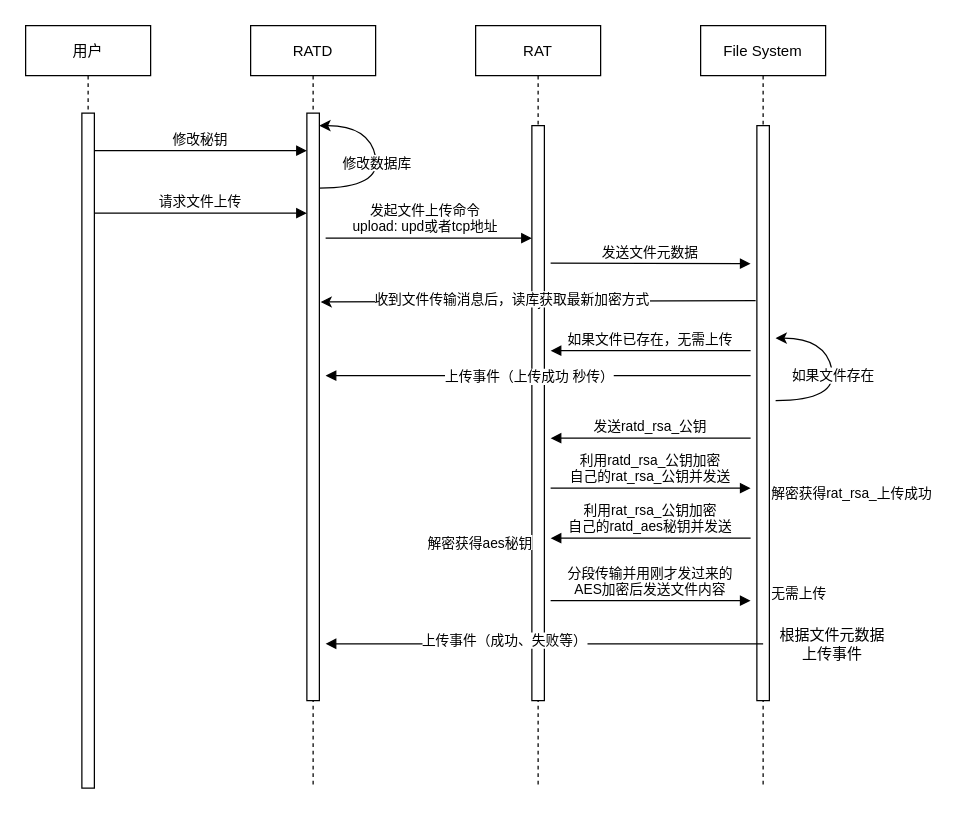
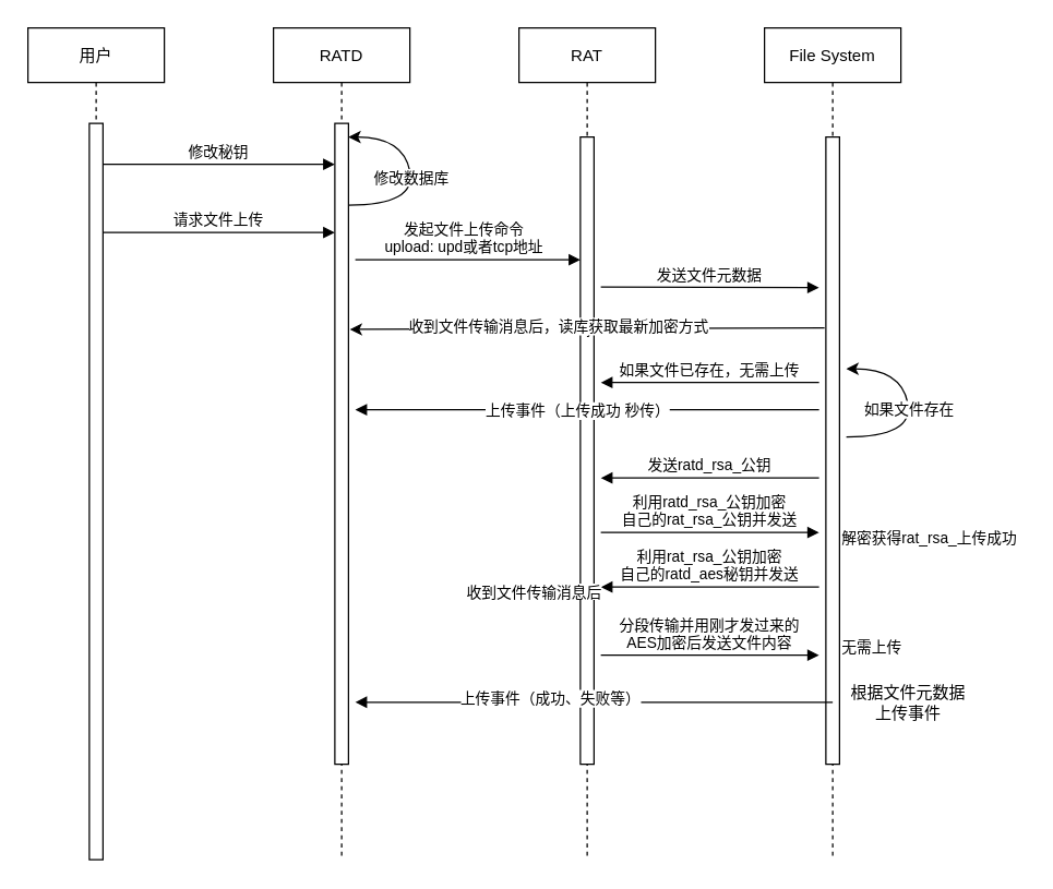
  <mxCell id="0" />
  <mxCell id="1" parent="0" />
  <mxCell id="2" value="RATD" style="shape=umlLifeline;perimeter=lifelinePerimeter;container=1;collapsible=0;recursiveResize=0;rounded=0;shadow=0;strokeWidth=1;" parent="1" vertex="1"><mxGeometry x="200" y="20" width="100" height="610" as="geometry" /></mxCell>
  <mxCell id="3" value="" style="points=[];perimeter=orthogonalPerimeter;rounded=0;shadow=0;strokeWidth=1;" parent="2" vertex="1"><mxGeometry x="45" y="70" width="10" height="470" as="geometry" /></mxCell>
  <mxCell id="4" value="File System" style="shape=umlLifeline;perimeter=lifelinePerimeter;container=1;collapsible=0;recursiveResize=0;rounded=0;shadow=0;strokeWidth=1;" parent="1" vertex="1"><mxGeometry x="560" y="20" width="100" height="610" as="geometry" /></mxCell>
  <mxCell id="5" value="" style="points=[];perimeter=orthogonalPerimeter;rounded=0;shadow=0;strokeWidth=1;" parent="4" vertex="1"><mxGeometry x="45" y="80" width="10" height="460" as="geometry" /></mxCell>
  <mxCell id="6" value="用户" style="shape=umlLifeline;perimeter=lifelinePerimeter;container=1;collapsible=0;recursiveResize=0;rounded=0;shadow=0;strokeWidth=1;" parent="1" vertex="1"><mxGeometry x="20" y="20" width="100" height="610" as="geometry" /></mxCell>
  <mxCell id="7" value="" style="points=[];perimeter=orthogonalPerimeter;rounded=0;shadow=0;strokeWidth=1;" parent="6" vertex="1"><mxGeometry x="45" y="70" width="10" height="540" as="geometry" /></mxCell>
  <mxCell id="8" value="修改秘钥" style="verticalAlign=bottom;endArrow=block;entryX=0;entryY=0;shadow=0;strokeWidth=1;" parent="1" edge="1"><mxGeometry relative="1" as="geometry"><mxPoint x="75" y="120" as="sourcePoint" /><mxPoint x="245" y="120" as="targetPoint" /></mxGeometry></mxCell>
  <mxCell id="9" value="修改数据库" style="curved=1;endArrow=classic;html=1;" parent="1" edge="1"><mxGeometry width="50" height="50" relative="1" as="geometry"><mxPoint x="255" y="150" as="sourcePoint" /><mxPoint x="255" y="100" as="targetPoint" /><Array as="points"><mxPoint x="305" y="150" /><mxPoint x="295" y="100" /><mxPoint x="255" y="100" /></Array></mxGeometry></mxCell>
  <mxCell id="10" value="RAT" style="shape=umlLifeline;perimeter=lifelinePerimeter;container=1;collapsible=0;recursiveResize=0;rounded=0;shadow=0;strokeWidth=1;" parent="1" vertex="1"><mxGeometry x="380" y="20" width="100" height="610" as="geometry" /></mxCell>
  <mxCell id="11" value="" style="points=[];perimeter=orthogonalPerimeter;rounded=0;shadow=0;strokeWidth=1;" parent="10" vertex="1"><mxGeometry x="45" y="80" width="10" height="460" as="geometry" /></mxCell>
  <mxCell id="12" value="请求文件上传" style="verticalAlign=bottom;endArrow=block;entryX=0;entryY=0;shadow=0;strokeWidth=1;" parent="1" edge="1"><mxGeometry relative="1" as="geometry"><mxPoint x="75" y="170" as="sourcePoint" /><mxPoint x="245" y="170" as="targetPoint" /></mxGeometry></mxCell>
  <mxCell id="13" value="发起文件上传命令&#10;upload: upd或者tcp地址" style="verticalAlign=bottom;endArrow=block;shadow=0;strokeWidth=1;" parent="1" edge="1"><mxGeometry x="-0.03" relative="1" as="geometry"><mxPoint x="260" y="190" as="sourcePoint" /><mxPoint x="425" y="190" as="targetPoint" /><Array as="points"><mxPoint x="330" y="190" /></Array><mxPoint as="offset" /></mxGeometry></mxCell>
  <mxCell id="14" value="发送文件元数据" style="verticalAlign=bottom;endArrow=block;shadow=0;strokeWidth=1;" parent="1" edge="1"><mxGeometry relative="1" as="geometry"><mxPoint x="440" y="210" as="sourcePoint" /><mxPoint x="600" y="210.5" as="targetPoint" /></mxGeometry></mxCell>
  <mxCell id="15" value="如果文件存在" style="curved=1;endArrow=classic;html=1;" parent="1" edge="1"><mxGeometry width="50" height="50" relative="1" as="geometry"><mxPoint x="620" y="320" as="sourcePoint" /><mxPoint x="620" y="270" as="targetPoint" /><Array as="points"><mxPoint x="670" y="320" /><mxPoint x="660" y="270" /><mxPoint x="620" y="270" /></Array></mxGeometry></mxCell>
  <mxCell id="16" value="如果文件已存在，无需上传" style="verticalAlign=bottom;endArrow=block;entryX=1;entryY=0.474;shadow=0;strokeWidth=1;entryDx=0;entryDy=0;entryPerimeter=0;" parent="1" edge="1"><mxGeometry relative="1" as="geometry"><mxPoint x="600" y="280" as="sourcePoint" /><mxPoint x="440" y="280.06" as="targetPoint" /><Array as="points"><mxPoint x="530" y="280" /></Array></mxGeometry></mxCell>
  <mxCell id="17" value="分段传输并用刚才发过来的&#10;AES加密后发送文件内容" style="verticalAlign=bottom;endArrow=block;entryX=0;entryY=0;shadow=0;strokeWidth=1;" parent="1" edge="1"><mxGeometry relative="1" as="geometry"><mxPoint x="440" y="480" as="sourcePoint" /><mxPoint x="600" y="480" as="targetPoint" /></mxGeometry></mxCell>
  <mxCell id="18" value="根据文件元数据&lt;br&gt;上传事件" style="text;html=1;align=center;verticalAlign=middle;resizable=0;points=[];autosize=1;strokeColor=none;" parent="1" vertex="1"><mxGeometry x="610" y="500" width="110" height="30" as="geometry" /></mxCell>
  <mxCell id="19" value="" style="verticalAlign=bottom;endArrow=block;shadow=0;strokeWidth=1;" parent="1" edge="1"><mxGeometry relative="1" as="geometry"><mxPoint x="610" y="514.5" as="sourcePoint" /><mxPoint x="260" y="514.5" as="targetPoint" /><Array as="points"><mxPoint x="530" y="514.5" /></Array></mxGeometry></mxCell>
  <mxCell id="20" value="上传事件（成功、失败等）" style="edgeLabel;html=1;align=center;verticalAlign=middle;resizable=0;points=[];" parent="19" vertex="1" connectable="0"><mxGeometry x="0.189" y="-3" relative="1" as="geometry"><mxPoint as="offset" /></mxGeometry></mxCell>
  <mxCell id="21" value="lj" style="endArrow=classic;html=1;exitX=-0.2;exitY=0.153;exitDx=0;exitDy=0;exitPerimeter=0;entryX=1;entryY=0.173;entryDx=0;entryDy=0;entryPerimeter=0;" parent="1" edge="1"><mxGeometry width="50" height="50" relative="1" as="geometry"><mxPoint x="604" y="240" as="sourcePoint" /><mxPoint x="256" y="241.06" as="targetPoint" /></mxGeometry></mxCell>
  <mxCell id="22" value="收到文件传输消息后，读库获取最新加密方式" style="edgeLabel;html=1;align=center;verticalAlign=middle;resizable=0;points=[];" parent="21" vertex="1" connectable="0"><mxGeometry x="0.122" y="-2" relative="1" as="geometry"><mxPoint as="offset" /></mxGeometry></mxCell>
  <mxCell id="23" value="" style="verticalAlign=bottom;endArrow=block;shadow=0;strokeWidth=1;" parent="1" edge="1"><mxGeometry relative="1" as="geometry"><mxPoint x="600" y="300" as="sourcePoint" /><mxPoint x="260" y="300" as="targetPoint" /><Array as="points"><mxPoint x="520" y="300" /></Array></mxGeometry></mxCell>
  <mxCell id="24" value="上传事件（上传成功 秒传）" style="edgeLabel;html=1;align=center;verticalAlign=middle;resizable=0;points=[];" parent="23" vertex="1" connectable="0"><mxGeometry x="0.046" relative="1" as="geometry"><mxPoint as="offset" /></mxGeometry></mxCell>
  <mxCell id="25" value="发送ratd_rsa_公钥" style="verticalAlign=bottom;endArrow=block;entryX=1;entryY=0.474;shadow=0;strokeWidth=1;entryDx=0;entryDy=0;entryPerimeter=0;" parent="1" edge="1"><mxGeometry relative="1" as="geometry"><mxPoint x="600" y="350" as="sourcePoint" /><mxPoint x="440" y="350.06" as="targetPoint" /><Array as="points" /></mxGeometry></mxCell>
  <mxCell id="26" value="&lt;span style=&quot;color: rgb(0 , 0 , 0) ; font-family: &amp;#34;helvetica&amp;#34; ; font-size: 11px ; font-style: normal ; font-weight: 400 ; letter-spacing: normal ; text-align: center ; text-indent: 0px ; text-transform: none ; word-spacing: 0px ; background-color: rgb(255 , 255 , 255) ; display: inline ; float: none&quot;&gt;解密获得rat_rsa_上传成功&lt;/span&gt;" style="text;whiteSpace=wrap;html=1;" parent="1" vertex="1"><mxGeometry x="615" y="380" width="135" height="30" as="geometry" /></mxCell>
  <mxCell id="27" value="利用ratd_rsa_公钥加密&#10;自己的rat_rsa_公钥并发送" style="verticalAlign=bottom;endArrow=block;entryX=0;entryY=0;shadow=0;strokeWidth=1;" edge="1" parent="1"><mxGeometry relative="1" as="geometry"><mxPoint x="440" y="390" as="sourcePoint" /><mxPoint x="600" y="390" as="targetPoint" /></mxGeometry></mxCell>
  <mxCell id="28" value="利用rat_rsa_公钥加密&#10;自己的ratd_aes秘钥并发送" style="verticalAlign=bottom;endArrow=block;entryX=1;entryY=0.474;shadow=0;strokeWidth=1;entryDx=0;entryDy=0;entryPerimeter=0;" edge="1" parent="1"><mxGeometry relative="1" as="geometry"><mxPoint x="600" y="430" as="sourcePoint" /><mxPoint x="440" y="430.06" as="targetPoint" /><Array as="points" /></mxGeometry></mxCell>
- <mxCell id="29" value="&lt;span style=&quot;color: rgb(0 , 0 , 0) ; font-family: &amp;#34;helvetica&amp;#34; ; font-size: 11px ; font-style: normal ; font-weight: 400 ; letter-spacing: normal ; text-align: center ; text-indent: 0px ; text-transform: none ; word-spacing: 0px ; background-color: rgb(255 , 255 , 255) ; display: inline ; float: none&quot;&gt;解密获得aes秘钥&lt;/span&gt;" style="text;whiteSpace=wrap;html=1;" vertex="1" parent="1"><mxGeometry x="340" y="420" width="135" height="30" as="geometry" /></mxCell>
+ <mxCell id="29" value="&lt;span style=&quot;color: rgb(0 , 0 , 0) ; font-family: &amp;#34;helvetica&amp;#34; ; font-size: 11px ; font-style: normal ; font-weight: 400 ; letter-spacing: normal ; text-align: center ; text-indent: 0px ; text-transform: none ; word-spacing: 0px ; background-color: rgb(255 , 255 , 255) ; display: inline ; float: none&quot;&gt;收到文件传输消息后&lt;/span&gt;" style="text;whiteSpace=wrap;html=1;" vertex="1" parent="1"><mxGeometry x="340" y="420" width="135" height="30" as="geometry" /></mxCell>
  <mxCell id="30" value="&lt;span style=&quot;color: rgb(0 , 0 , 0) ; font-family: &amp;#34;helvetica&amp;#34; ; font-size: 11px ; font-style: normal ; font-weight: 400 ; letter-spacing: normal ; text-align: center ; text-indent: 0px ; text-transform: none ; word-spacing: 0px ; background-color: rgb(255 , 255 , 255) ; display: inline ; float: none&quot;&gt;无需上传&lt;/span&gt;" style="text;whiteSpace=wrap;html=1;" vertex="1" parent="1"><mxGeometry x="615" y="460" width="135" height="30" as="geometry" /></mxCell>
